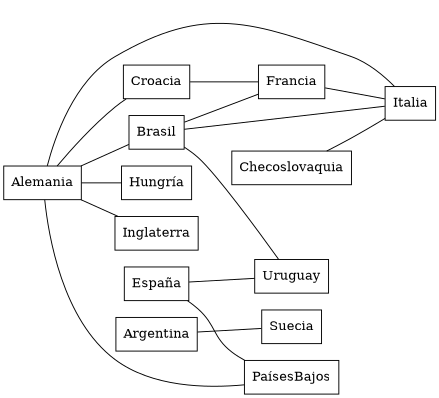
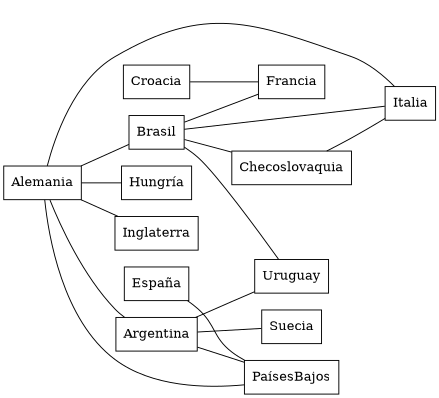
  graph {
    rankdir=LR
    node [shape=box]
    Francia
    Italia
    Alemania
    "Hungría"
    Inglaterra
    "PaísesBajos"
    Brasil
    Argentina
    Uruguay
    Checoslovaquia
    Suecia
    Croacia
    "España"
-   Francia -- Italia
    Alemania -- Italia
    Alemania -- "Hungría"
    Alemania -- Inglaterra
    Alemania -- "PaísesBajos"
    Alemania -- Brasil
-   Alemania -- Croacia
+   Alemania -- Argentina
    Brasil -- Francia
    Brasil -- Italia
    Brasil -- Uruguay
-   "España" -- Uruguay
+   Brasil -- Checoslovaquia
+   Argentina -- "PaísesBajos"
+   Argentina -- Uruguay
    Argentina -- Suecia
    Checoslovaquia -- Italia
    Croacia -- Francia
    "España" -- "PaísesBajos"
  }
